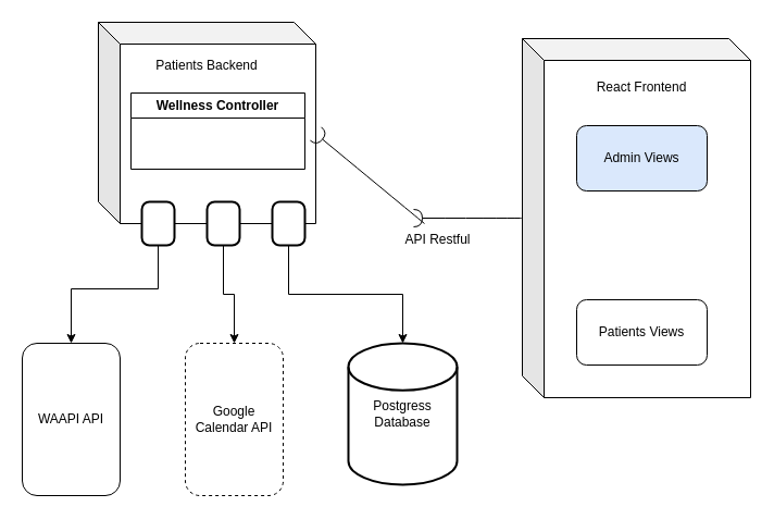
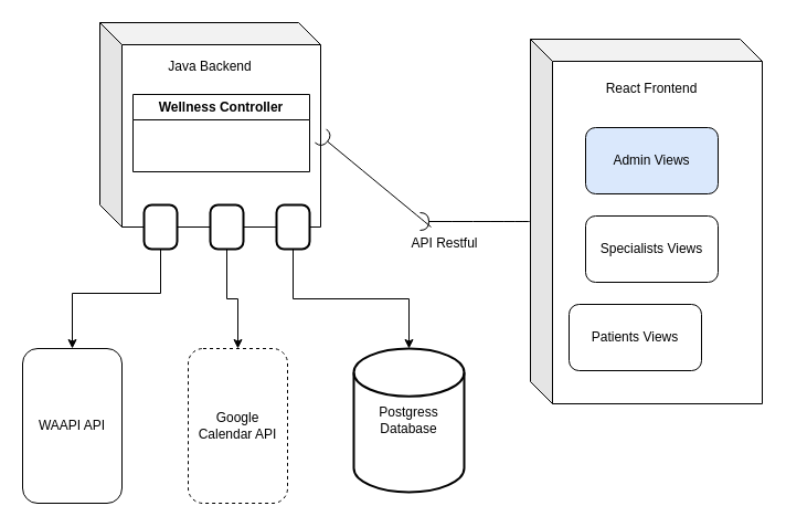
  <mxCell id="0" />
  <mxCell id="1" parent="0" />
  <mxCell id="2" value="" style="shape=cube;whiteSpace=wrap;html=1;boundedLbl=1;backgroundOutline=1;darkOpacity=0.05;darkOpacity2=0.1;" vertex="1" parent="1"><mxGeometry x="90" y="20" width="200" height="185" as="geometry" /></mxCell>
- <mxCell id="3" value="Patients Backend" style="text;html=1;align=center;verticalAlign=middle;whiteSpace=wrap;rounded=0;" vertex="1" parent="1"><mxGeometry x="110" y="45" width="160" height="30" as="geometry" /></mxCell>
+ <mxCell id="3" value="Java Backend" style="text;html=1;align=center;verticalAlign=middle;whiteSpace=wrap;rounded=0;" vertex="1" parent="1"><mxGeometry x="110" y="45" width="160" height="30" as="geometry" /></mxCell>
  <mxCell id="4" value="Wellness Controller" style="swimlane;whiteSpace=wrap;html=1;startSize=23;" vertex="1" parent="1"><mxGeometry x="120" y="85" width="160" height="70" as="geometry"><mxRectangle x="100" y="160" width="140" height="30" as="alternateBounds" /></mxGeometry></mxCell>
  <mxCell id="5" value="" style="shape=cube;whiteSpace=wrap;html=1;boundedLbl=1;backgroundOutline=1;darkOpacity=0.05;darkOpacity2=0.1;" vertex="1" parent="1"><mxGeometry x="480" y="35" width="210" height="330" as="geometry" /></mxCell>
  <mxCell id="6" value="React Frontend" style="text;html=1;align=center;verticalAlign=middle;whiteSpace=wrap;rounded=0;" vertex="1" parent="1"><mxGeometry x="510" y="65" width="160" height="30" as="geometry" /></mxCell>
  <mxCell id="7" value="Admin Views" style="rounded=1;whiteSpace=wrap;html=1;fillColor=#dae8fc;" vertex="1" parent="1"><mxGeometry x="530" y="115" width="120" height="60" as="geometry" /></mxCell>
- <mxCell id="9" value="Patients Views" style="rounded=1;whiteSpace=wrap;html=1;" vertex="1" parent="1"><mxGeometry x="530" y="275" width="120" height="60" as="geometry" /></mxCell>
+ <mxCell id="8" value="Specialists Views" style="rounded=1;whiteSpace=wrap;html=1;" vertex="1" parent="1"><mxGeometry x="530" y="195" width="120" height="60" as="geometry" /></mxCell>
+ <mxCell id="9" value="Patients Views" style="rounded=1;whiteSpace=wrap;html=1;" vertex="1" parent="1"><mxGeometry x="515" y="275" width="120" height="60" as="geometry" /></mxCell>
  <mxCell id="10" value="" style="rounded=0;orthogonalLoop=1;jettySize=auto;html=1;endArrow=halfCircle;endFill=0;endSize=6;strokeWidth=1;sketch=0;fontSize=12;curved=1;entryX=0;entryY=0;entryDx=200;entryDy=102.5;entryPerimeter=0;" edge="1" target="2" parent="1"><mxGeometry relative="1" as="geometry"><mxPoint x="390" y="205" as="sourcePoint" /></mxGeometry></mxCell>
  <mxCell id="11" value="" style="rounded=0;orthogonalLoop=1;jettySize=auto;html=1;endArrow=halfCircle;endFill=0;endSize=6;strokeWidth=1;sketch=0;fontSize=12;curved=1;exitX=-0.004;exitY=0.5;exitDx=0;exitDy=0;exitPerimeter=0;" edge="1" parent="1" source="5"><mxGeometry relative="1" as="geometry"><mxPoint x="479" y="200" as="sourcePoint" /><mxPoint x="380" y="200" as="targetPoint" /><Array as="points"><mxPoint x="380" y="200" /></Array></mxGeometry></mxCell>
  <mxCell id="12" value="API Restful" style="text;html=1;align=center;verticalAlign=middle;whiteSpace=wrap;rounded=0;" vertex="1" parent="1"><mxGeometry x="360" y="205" width="85" height="30" as="geometry" /></mxCell>
  <mxCell id="13" value="Postgress Database" style="strokeWidth=2;html=1;shape=mxgraph.flowchart.database;whiteSpace=wrap;" vertex="1" parent="1"><mxGeometry x="320" y="315" width="100" height="130" as="geometry" /></mxCell>
  <mxCell id="14" style="edgeStyle=orthogonalEdgeStyle;rounded=0;orthogonalLoop=1;jettySize=auto;html=1;entryX=0.5;entryY=0;entryDx=0;entryDy=0;entryPerimeter=0;exitX=0.5;exitY=1;exitDx=0;exitDy=0;" edge="1" parent="1" source="15" target="13"><mxGeometry relative="1" as="geometry"><mxPoint x="200" y="225" as="sourcePoint" /></mxGeometry></mxCell>
  <mxCell id="15" value="" style="rounded=1;whiteSpace=wrap;html=1;absoluteArcSize=1;arcSize=14;strokeWidth=2;" vertex="1" parent="1"><mxGeometry x="250" y="185" width="30" height="40" as="geometry" /></mxCell>
  <mxCell id="16" style="edgeStyle=orthogonalEdgeStyle;rounded=0;orthogonalLoop=1;jettySize=auto;html=1;entryX=0.5;entryY=0;entryDx=0;entryDy=0;" edge="1" parent="1" source="17" target="21"><mxGeometry relative="1" as="geometry"><Array as="points"><mxPoint x="145" y="265" /><mxPoint x="65" y="265" /></Array></mxGeometry></mxCell>
  <mxCell id="17" value="" style="rounded=1;whiteSpace=wrap;html=1;absoluteArcSize=1;arcSize=14;strokeWidth=2;" vertex="1" parent="1"><mxGeometry x="130" y="185" width="30" height="40" as="geometry" /></mxCell>
  <mxCell id="18" style="edgeStyle=orthogonalEdgeStyle;rounded=0;orthogonalLoop=1;jettySize=auto;html=1;entryX=0.5;entryY=0;entryDx=0;entryDy=0;" edge="1" parent="1" source="19" target="20"><mxGeometry relative="1" as="geometry" /></mxCell>
  <mxCell id="19" value="" style="rounded=1;whiteSpace=wrap;html=1;absoluteArcSize=1;arcSize=14;strokeWidth=2;" vertex="1" parent="1"><mxGeometry x="190" y="185" width="30" height="40" as="geometry" /></mxCell>
  <mxCell id="20" value="Google Calendar API" style="rounded=1;whiteSpace=wrap;html=1;dashed=1;" vertex="1" parent="1"><mxGeometry x="170" y="315" width="90" height="140" as="geometry" /></mxCell>
  <mxCell id="21" value="WAAPI API" style="rounded=1;whiteSpace=wrap;html=1;" vertex="1" parent="1"><mxGeometry x="20" y="315" width="90" height="140" as="geometry" /></mxCell>
